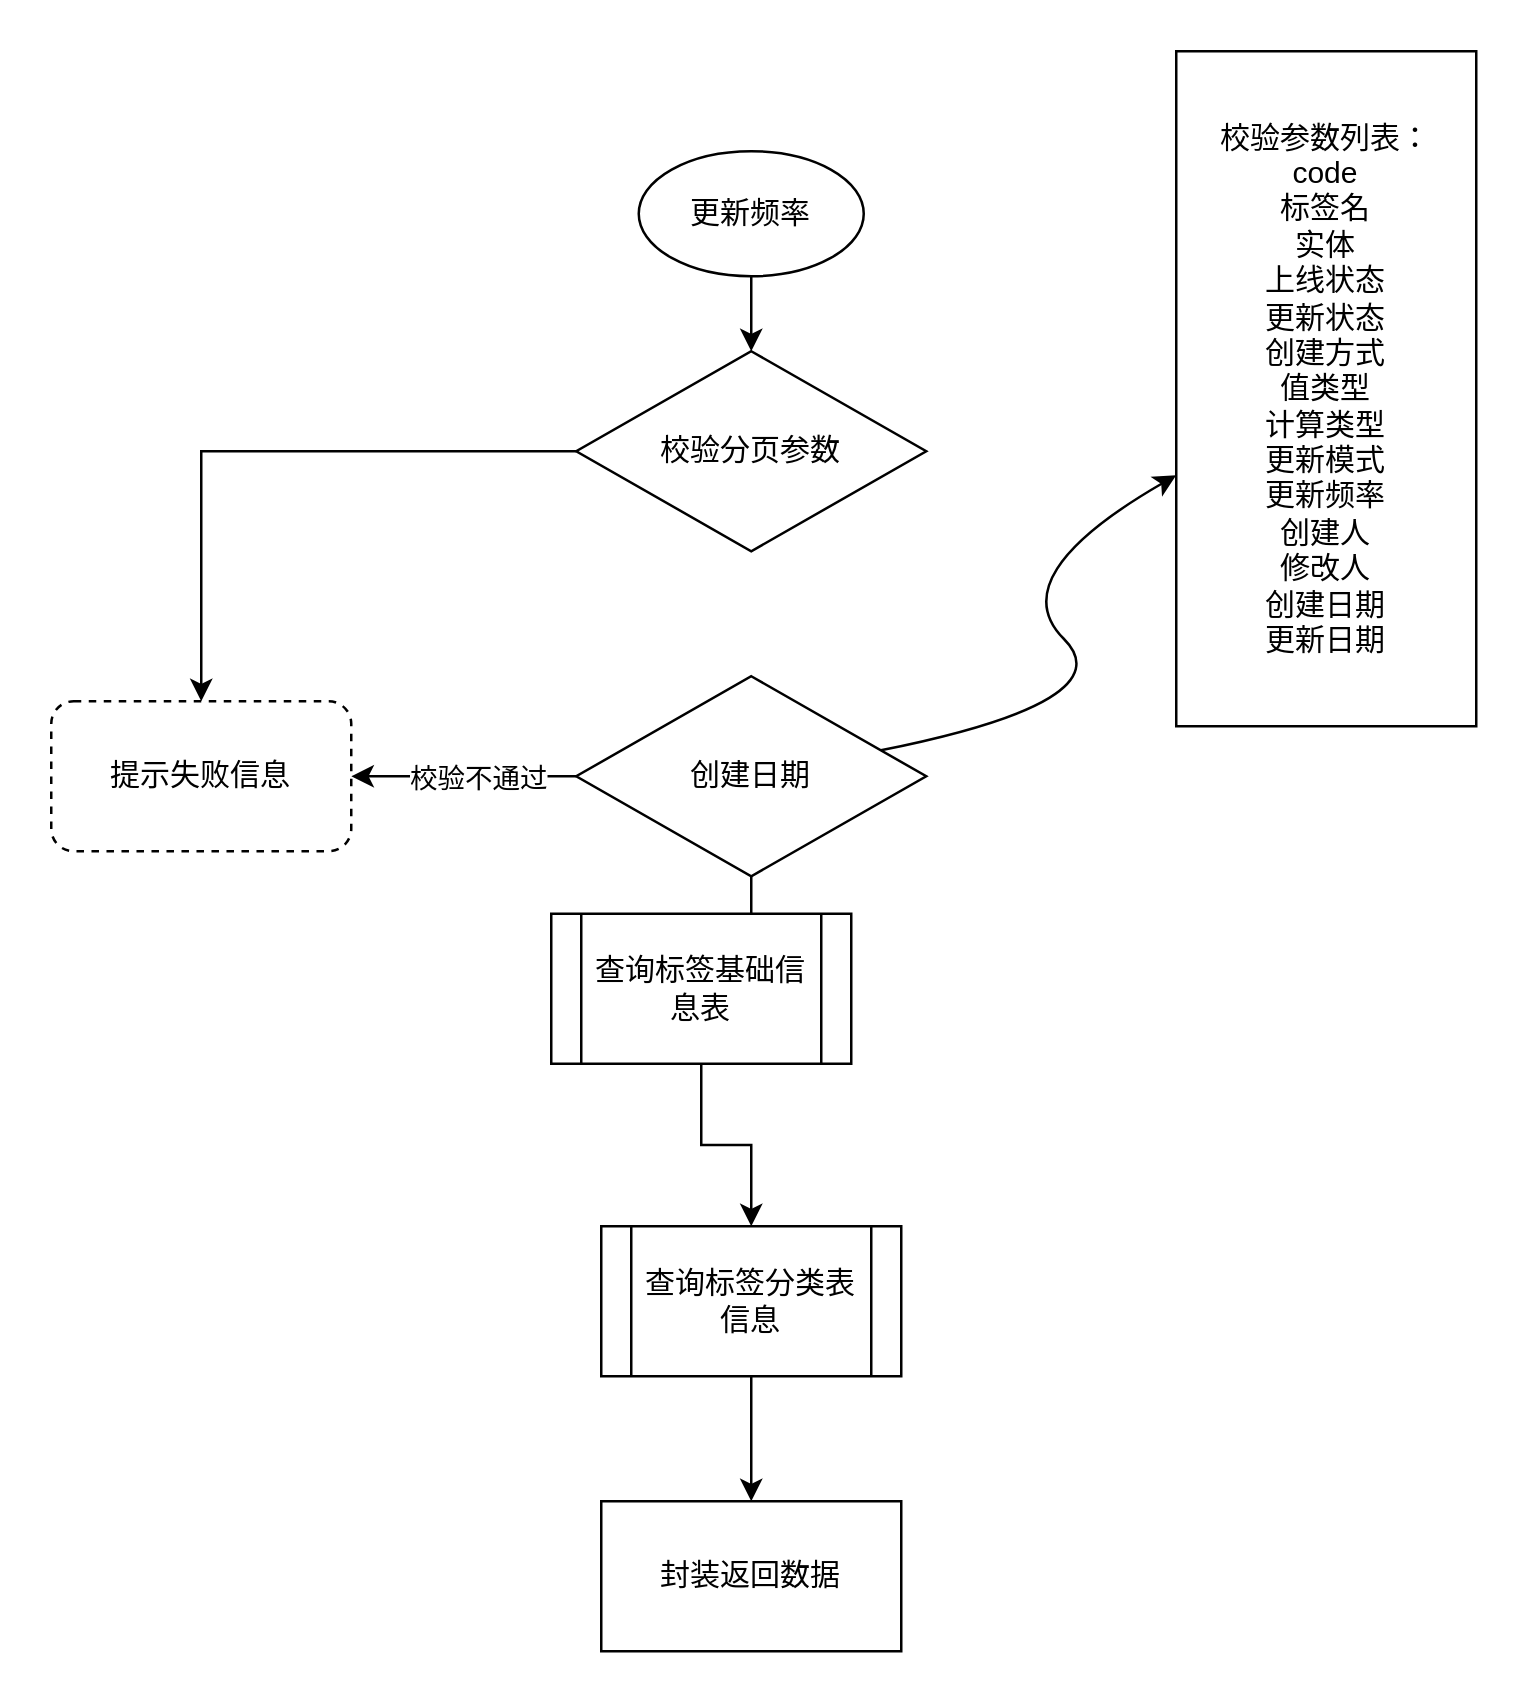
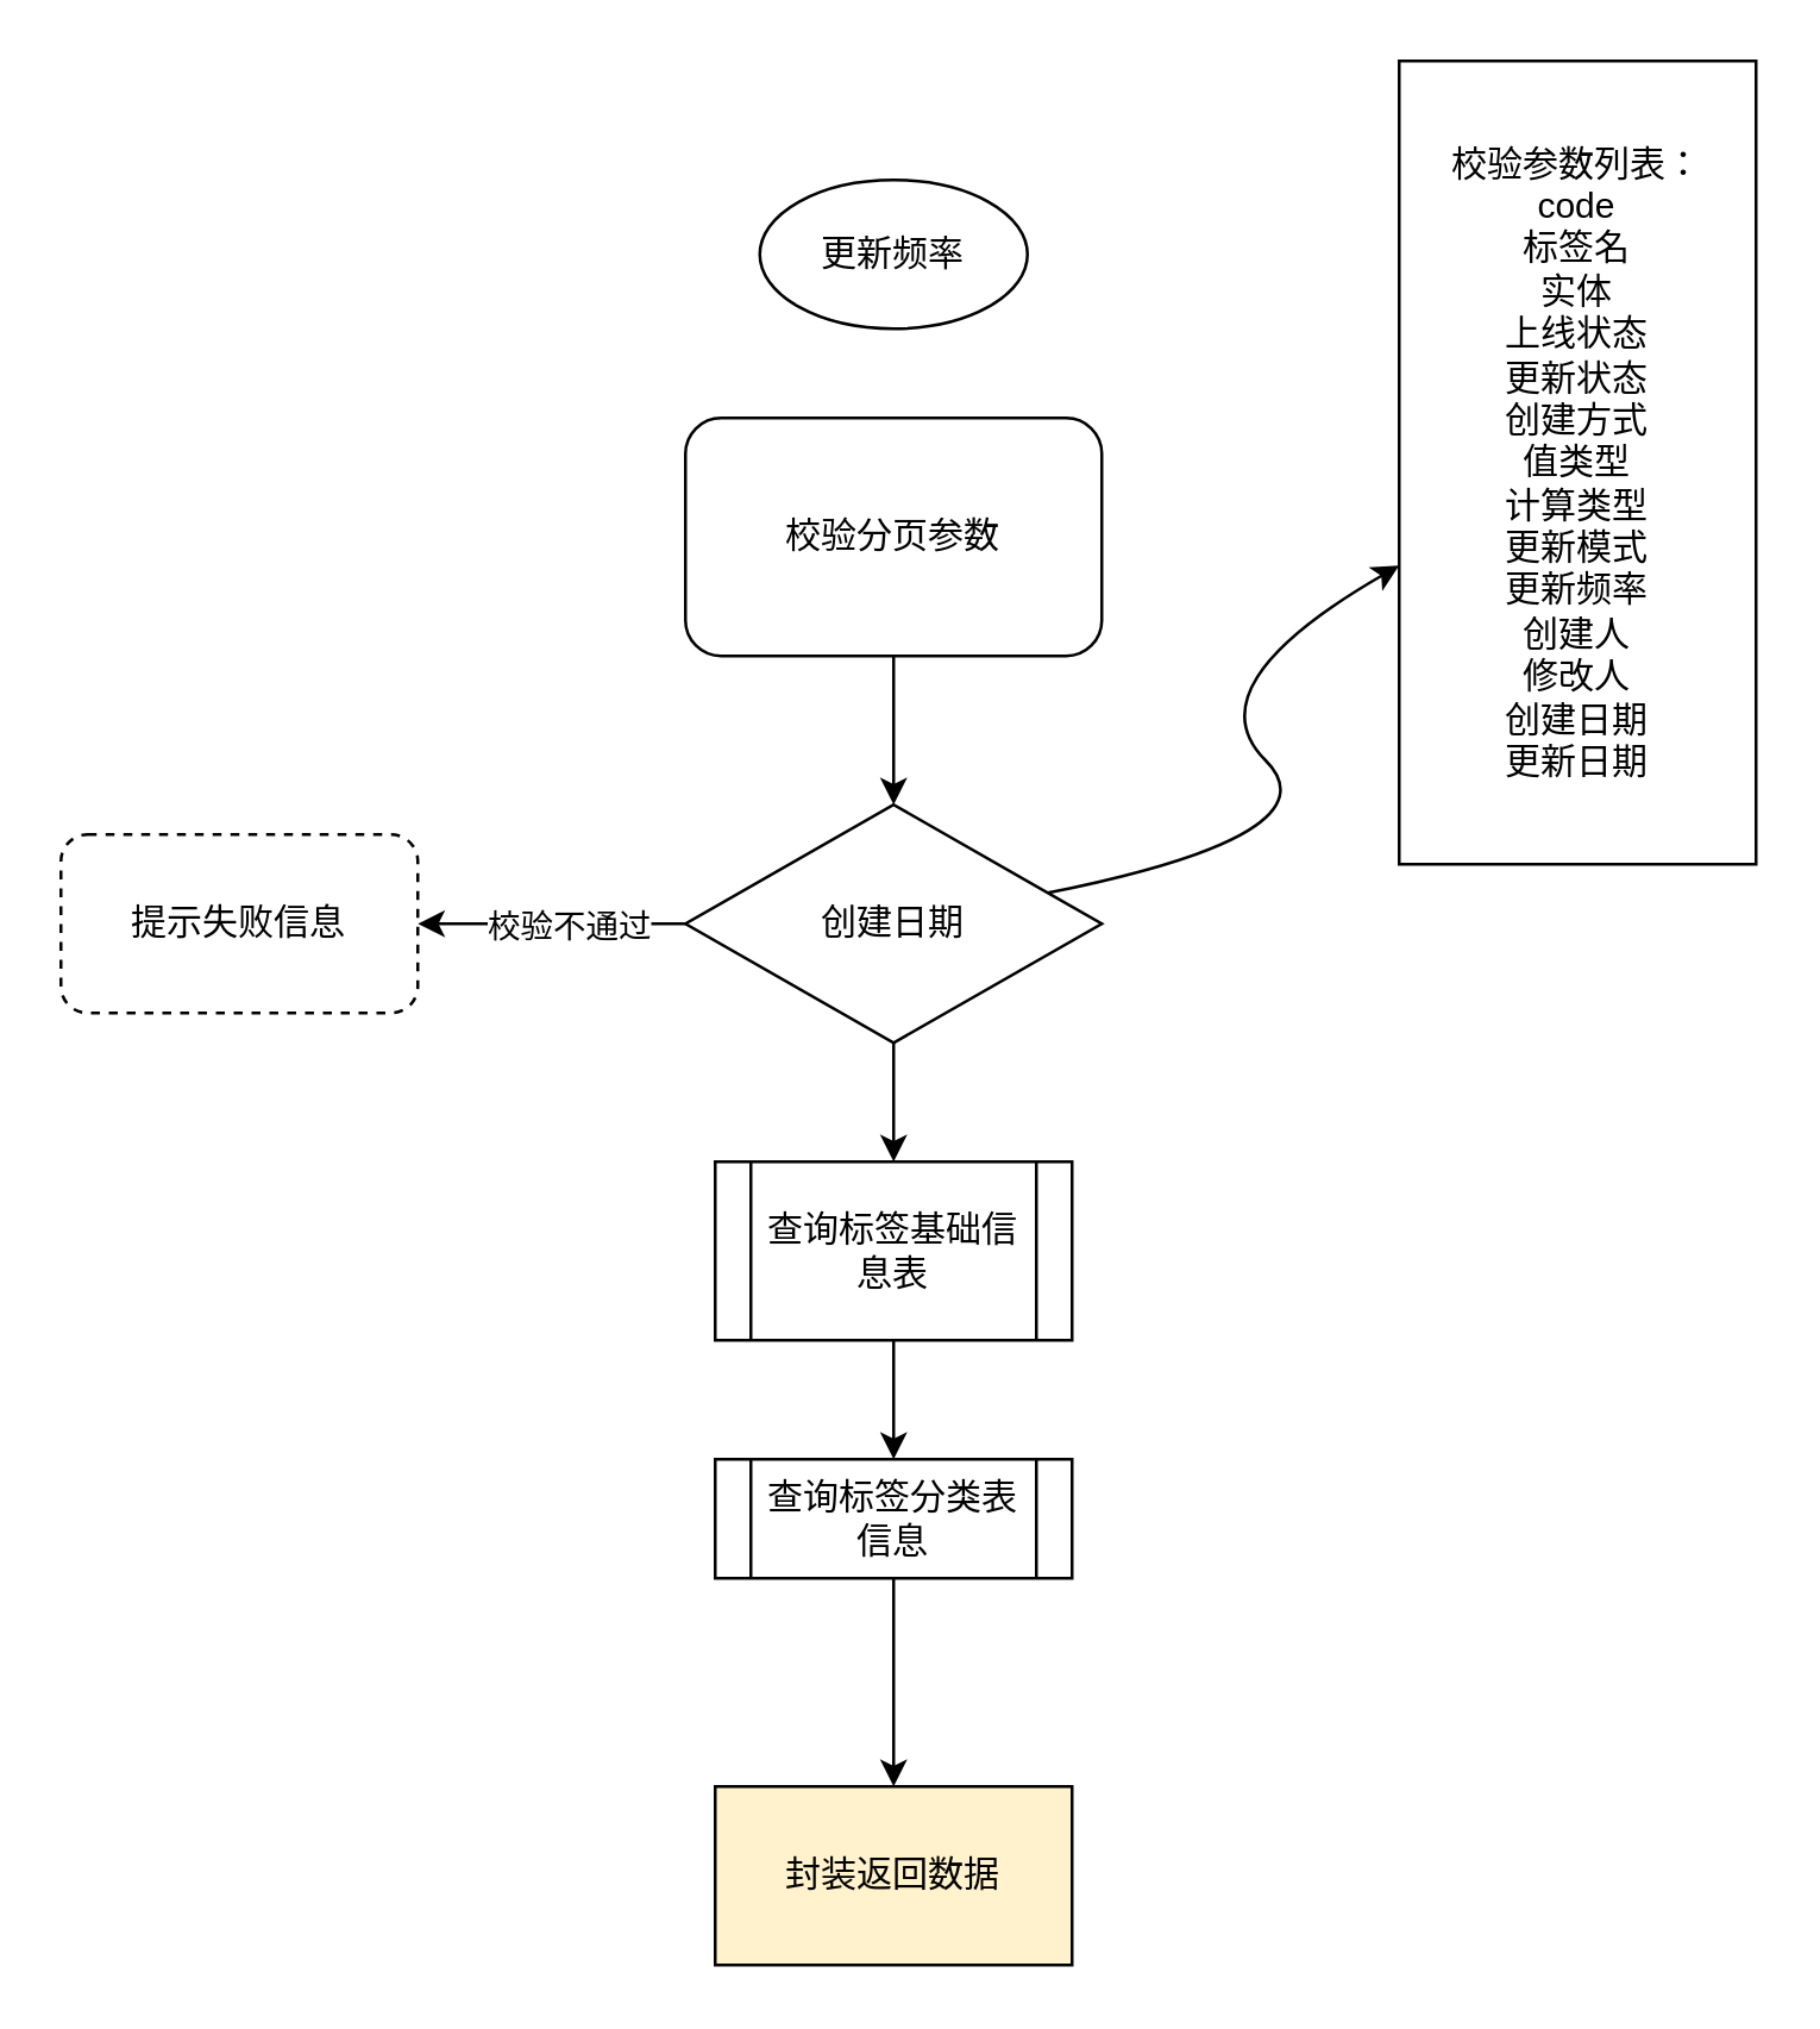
  <mxCell id="0" />
  <mxCell id="1" parent="0" />
  <mxCell id="2" value="更新频率" style="ellipse;whiteSpace=wrap;html=1;" parent="1" vertex="1"><mxGeometry x="255" y="60" width="90" height="50" as="geometry" /></mxCell>
- <mxCell id="3" value="" style="edgeStyle=orthogonalEdgeStyle;rounded=0;orthogonalLoop=1;jettySize=auto;html=1;" parent="1" source="2" target="5" edge="1"><mxGeometry relative="1" as="geometry"><mxPoint x="300" y="110" as="sourcePoint" /><mxPoint x="300" y="185" as="targetPoint" /></mxGeometry></mxCell>
- <mxCell id="4" value="" style="edgeStyle=orthogonalEdgeStyle;rounded=0;orthogonalLoop=1;jettySize=auto;html=1;" parent="1" source="5" target="12" edge="1"><mxGeometry relative="1" as="geometry" /></mxCell>
- <mxCell id="5" value="校验分页参数" style="rhombus;whiteSpace=wrap;html=1;" parent="1" vertex="1"><mxGeometry x="230" y="140" width="140" height="80" as="geometry" /></mxCell>
+ <mxCell id="4" value="" style="edgeStyle=orthogonalEdgeStyle;rounded=0;orthogonalLoop=1;jettySize=auto;html=1;" parent="1" source="5" target="9" edge="1"><mxGeometry relative="1" as="geometry" /></mxCell>
+ <mxCell id="5" value="校验分页参数" style="whiteSpace=wrap;html=1;rounded=1;" parent="1" vertex="1"><mxGeometry x="230" y="140" width="140" height="80" as="geometry" /></mxCell>
  <mxCell id="6" value="" style="edgeStyle=orthogonalEdgeStyle;rounded=0;orthogonalLoop=1;jettySize=auto;html=1;" parent="1" source="9" target="12" edge="1"><mxGeometry relative="1" as="geometry" /></mxCell>
  <mxCell id="7" value="校验不通过" style="edgeLabel;html=1;align=center;verticalAlign=middle;resizable=0;points=[];" parent="6" vertex="1" connectable="0"><mxGeometry x="0.156" y="-3" relative="1" as="geometry"><mxPoint x="12" y="3" as="offset" /></mxGeometry></mxCell>
  <mxCell id="8" value="" style="edgeStyle=orthogonalEdgeStyle;rounded=0;orthogonalLoop=1;jettySize=auto;html=1;" parent="1" source="9" target="14" edge="1"><mxGeometry relative="1" as="geometry" /></mxCell>
  <mxCell id="9" value="创建日期" style="rhombus;whiteSpace=wrap;html=1;" parent="1" vertex="1"><mxGeometry x="230" y="270" width="140" height="80" as="geometry" /></mxCell>
  <mxCell id="10" value="" style="curved=1;endArrow=classic;html=1;rounded=0;" parent="1" source="9" target="11" edge="1"><mxGeometry width="50" height="50" relative="1" as="geometry"><mxPoint x="400" y="280" as="sourcePoint" /><mxPoint x="480" y="180" as="targetPoint" /><Array as="points"><mxPoint x="450" y="280" /><mxPoint x="400" y="230" /></Array></mxGeometry></mxCell>
  <mxCell id="11" value="校验参数列表：&lt;div&gt;code&lt;/div&gt;&lt;div&gt;标签名&lt;/div&gt;&lt;div&gt;实体&lt;/div&gt;&lt;div&gt;上线状态&lt;/div&gt;&lt;div&gt;更新状态&lt;/div&gt;&lt;div&gt;创建方式&lt;/div&gt;&lt;div&gt;值类型&lt;/div&gt;&lt;div&gt;计算类型&lt;/div&gt;&lt;div&gt;更新模式&lt;/div&gt;&lt;div&gt;更新频率&lt;/div&gt;&lt;div&gt;创建人&lt;/div&gt;&lt;div&gt;修改人&lt;/div&gt;&lt;div&gt;创建日期&lt;/div&gt;&lt;div&gt;更新日期&lt;/div&gt;" style="rounded=0;whiteSpace=wrap;html=1;" parent="1" vertex="1"><mxGeometry x="470" y="20" width="120" height="270" as="geometry" /></mxCell>
  <mxCell id="12" value="提示失败信息" style="rounded=1;whiteSpace=wrap;html=1;dashed=1;" parent="1" vertex="1"><mxGeometry x="20" y="280" width="120" height="60" as="geometry" /></mxCell>
  <mxCell id="13" value="" style="edgeStyle=orthogonalEdgeStyle;rounded=0;orthogonalLoop=1;jettySize=auto;html=1;" edge="1" parent="1" source="14" target="16"><mxGeometry relative="1" as="geometry" /></mxCell>
- <mxCell id="14" value="查询标签基础信息表" style="shape=process;whiteSpace=wrap;html=1;backgroundOutline=1;" parent="1" vertex="1"><mxGeometry x="220" y="365" width="120" height="60" as="geometry" /></mxCell>
+ <mxCell id="14" value="查询标签基础信息表" style="shape=process;whiteSpace=wrap;html=1;backgroundOutline=1;" parent="1" vertex="1"><mxGeometry x="240" y="390" width="120" height="60" as="geometry" /></mxCell>
  <mxCell id="15" value="" style="edgeStyle=orthogonalEdgeStyle;rounded=0;orthogonalLoop=1;jettySize=auto;html=1;" edge="1" parent="1" source="16" target="17"><mxGeometry relative="1" as="geometry" /></mxCell>
- <mxCell id="16" value="查询标签分类表信息" style="shape=process;whiteSpace=wrap;html=1;backgroundOutline=1;" vertex="1" parent="1"><mxGeometry x="240" y="490" width="120" height="60" as="geometry" /></mxCell>
- <mxCell id="17" value="封装返回数据" style="whiteSpace=wrap;html=1;" vertex="1" parent="1"><mxGeometry x="240" y="600" width="120" height="60" as="geometry" /></mxCell>
+ <mxCell id="16" value="查询标签分类表信息" style="shape=process;whiteSpace=wrap;html=1;backgroundOutline=1;" vertex="1" parent="1"><mxGeometry x="240" y="490" width="120" height="40" as="geometry" /></mxCell>
+ <mxCell id="17" value="封装返回数据" style="whiteSpace=wrap;html=1;fillColor=#fff2cc;" vertex="1" parent="1"><mxGeometry x="240" y="600" width="120" height="60" as="geometry" /></mxCell>
